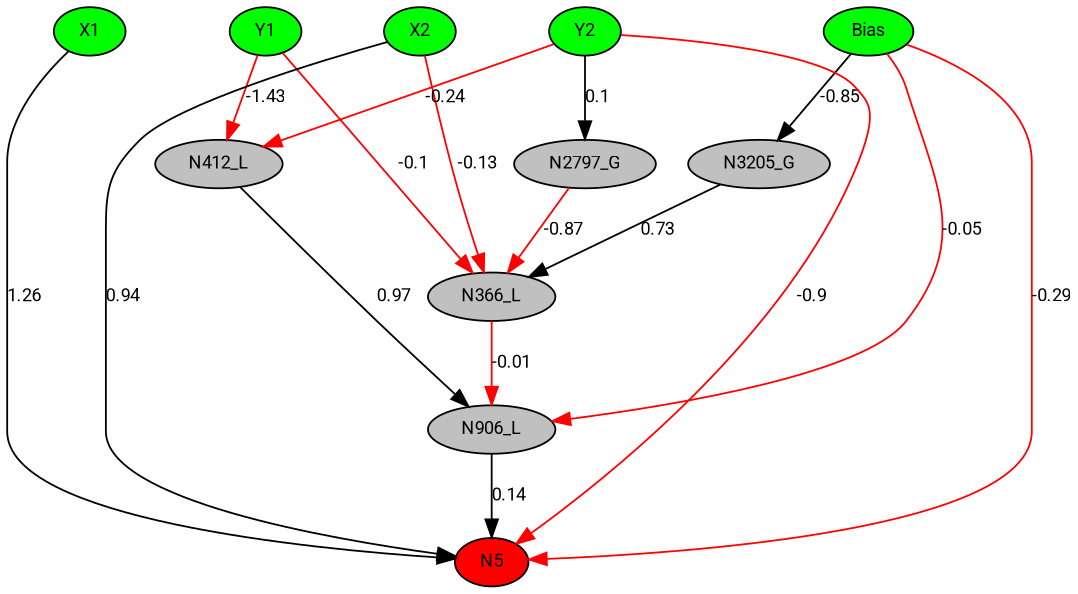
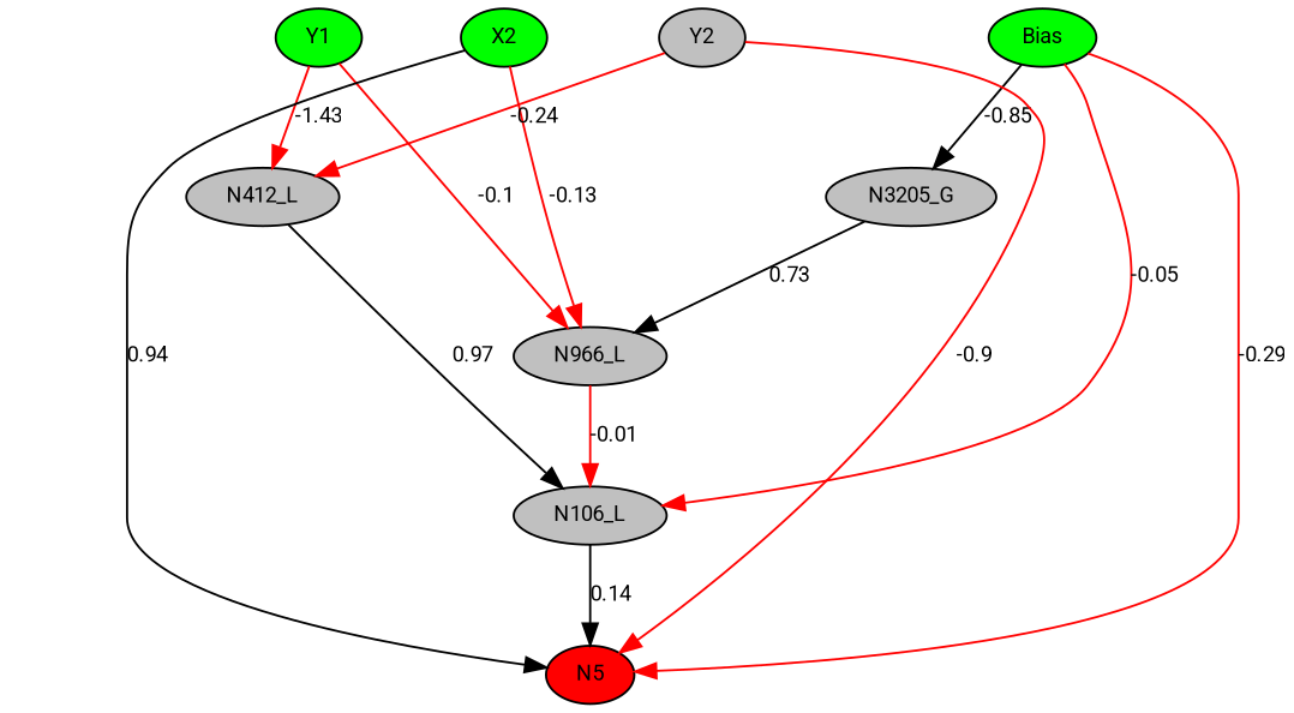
  digraph {
    fontname=Roboto
    node [fillcolor=green fontname=Roboto fontsize=10 shape=ellipse style=filled]
    edge [color=red fontname=Roboto fontsize=10]
    N5 [fillcolor=red height=0.1 width=0.1]
    n2 [height=0.1 label=Bias width=0.1]
-   n3 [height=0.1 label=X1 width=0.1]
    n4 [height=0.1 label=Y1 width=0.1]
    n5 [height=0.1 label=X2 width=0.1]
-   n6 [height=0.1 label=Y2 width=0.1]
-   n7 [fillcolor=gray height=0.1 label=N906_L width=0.1]
+   n6 [fillcolor=gray height=0.1 label=Y2 width=0.1]
+   n7 [fillcolor=gray height=0.1 label=N106_L width=0.1]
    n8 [fillcolor=gray height=0.1 label=N3205_G width=0.1]
    n9 [fillcolor=gray height=0.1 label=N412_L width=0.1]
-   n10 [fillcolor=gray height=0.1 label=N366_L width=0.1]
-   n11 [fillcolor=gray height=0.1 label=N2797_G width=0.1]
+   n10 [fillcolor=gray height=0.1 label=N966_L width=0.1]
    subgraph sub_1 {
      rank=same
      N5
    }
    subgraph sub_2 {
      rank=same
      n2
-     n3
      n4
      n5
      n6
    }
    n2 -> N5 [arrowType=inv label=-0.29]
    n2 -> n7 [arrowType=inv label=-0.05]
    n2 -> n8 [arrowType=inv color=black label=-0.85]
-   n3 -> N5 [color=black label=1.26]
-   n3 -> n4 [style=invis color="" fontsize=""]
    n4 -> n5 [style=invis color="" fontsize=""]
    n4 -> n9 [arrowType=inv label=-1.43]
    n4 -> n10 [arrowType=inv label=-0.1]
    n5 -> N5 [color=black label=0.94]
    n5 -> n6 [style=invis color="" fontsize=""]
    n5 -> n10 [arrowType=inv label=-0.13]
    n6 -> N5 [arrowType=inv label=-0.9]
    n6 -> n2 [style=invis color="" fontsize=""]
    n6 -> n9 [arrowType=inv label=-0.24]
-   n6 -> n11 [color=black label=0.1]
    n7 -> N5 [color=black label=0.14]
    n8 -> n10 [color=black label=0.73]
    n9 -> n7 [color=black label=0.97]
    n10 -> n7 [arrowType=inv label=-0.01]
-   n11 -> n10 [arrowType=inv label=-0.87]
  }
